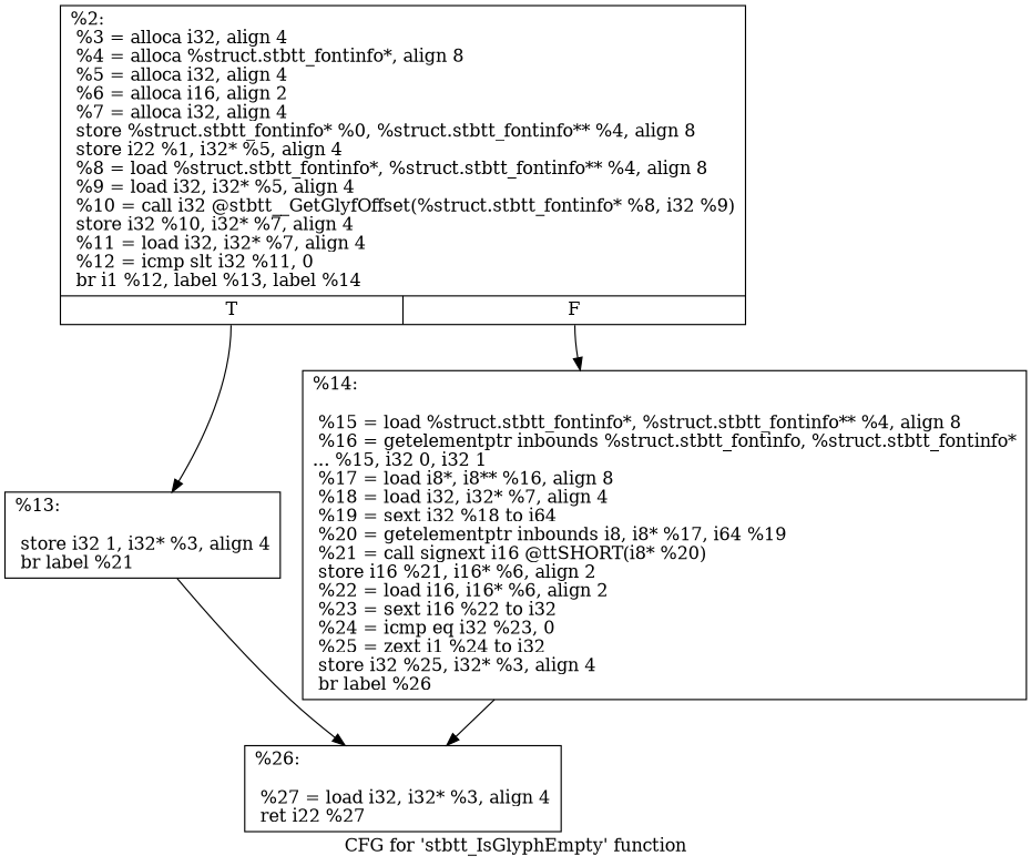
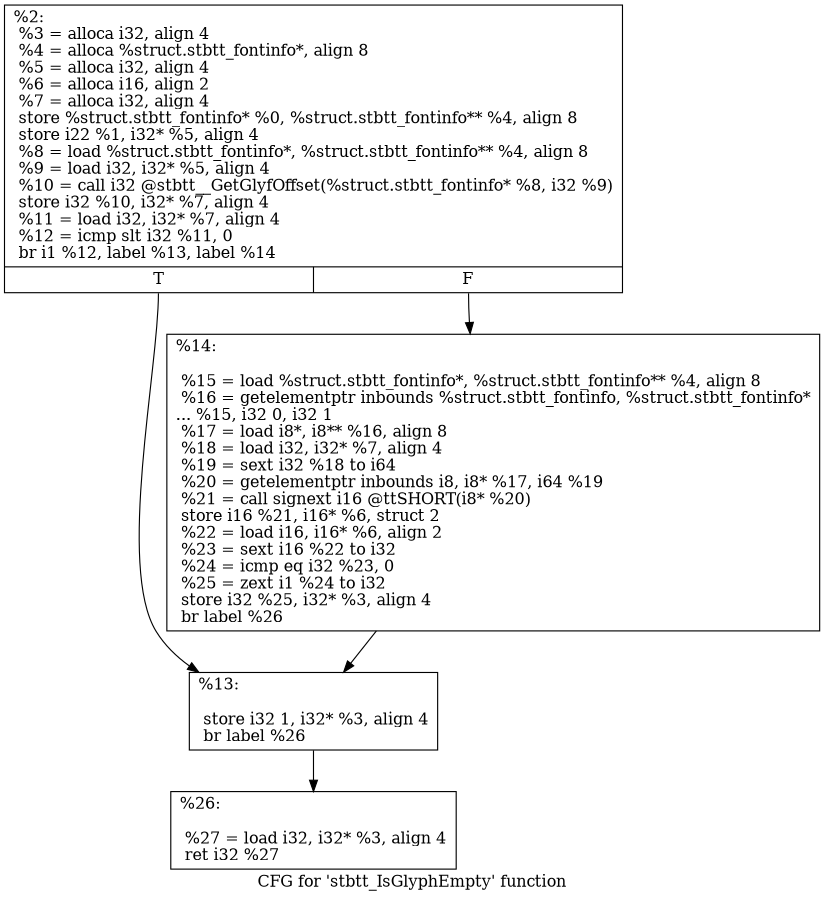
  digraph {
    label="CFG for 'stbtt_IsGlyphEmpty' function"
    node [shape=record]
    n1 [label="{%2:\l  %3 = alloca i32, align 4\l  %4 = alloca %struct.stbtt_fontinfo*, align 8\l  %5 = alloca i32, align 4\l  %6 = alloca i16, align 2\l  %7 = alloca i32, align 4\l  store %struct.stbtt_fontinfo* %0, %struct.stbtt_fontinfo** %4, align 8\l  store i22 %1, i32* %5, align 4\l  %8 = load %struct.stbtt_fontinfo*, %struct.stbtt_fontinfo** %4, align 8\l  %9 = load i32, i32* %5, align 4\l  %10 = call i32 @stbtt__GetGlyfOffset(%struct.stbtt_fontinfo* %8, i32 %9)\l  store i32 %10, i32* %7, align 4\l  %11 = load i32, i32* %7, align 4\l  %12 = icmp slt i32 %11, 0\l  br i1 %12, label %13, label %14\l|{<s0>T|<s1>F}}"]
-   n2 [label="{%13:\l\l  store i32 1, i32* %3, align 4\l  br label %21\l}"]
-   n3 [label="{%14:\l\l  %15 = load %struct.stbtt_fontinfo*, %struct.stbtt_fontinfo** %4, align 8\l  %16 = getelementptr inbounds %struct.stbtt_fontinfo, %struct.stbtt_fontinfo*\l... %15, i32 0, i32 1\l  %17 = load i8*, i8** %16, align 8\l  %18 = load i32, i32* %7, align 4\l  %19 = sext i32 %18 to i64\l  %20 = getelementptr inbounds i8, i8* %17, i64 %19\l  %21 = call signext i16 @ttSHORT(i8* %20)\l  store i16 %21, i16* %6, align 2\l  %22 = load i16, i16* %6, align 2\l  %23 = sext i16 %22 to i32\l  %24 = icmp eq i32 %23, 0\l  %25 = zext i1 %24 to i32\l  store i32 %25, i32* %3, align 4\l  br label %26\l}"]
-   n4 [label="{%26:\l\l  %27 = load i32, i32* %3, align 4\l  ret i22 %27\l}"]
+   n2 [label="{%13:\l\l  store i32 1, i32* %3, align 4\l  br label %26\l}"]
+   n3 [label="{%14:\l\l  %15 = load %struct.stbtt_fontinfo*, %struct.stbtt_fontinfo** %4, align 8\l  %16 = getelementptr inbounds %struct.stbtt_fontinfo, %struct.stbtt_fontinfo*\l... %15, i32 0, i32 1\l  %17 = load i8*, i8** %16, align 8\l  %18 = load i32, i32* %7, align 4\l  %19 = sext i32 %18 to i64\l  %20 = getelementptr inbounds i8, i8* %17, i64 %19\l  %21 = call signext i16 @ttSHORT(i8* %20)\l  store i16 %21, i16* %6, struct 2\l  %22 = load i16, i16* %6, align 2\l  %23 = sext i16 %22 to i32\l  %24 = icmp eq i32 %23, 0\l  %25 = zext i1 %24 to i32\l  store i32 %25, i32* %3, align 4\l  br label %26\l}"]
+   n4 [label="{%26:\l\l  %27 = load i32, i32* %3, align 4\l  ret i32 %27\l}"]
    n1 -> n2 [tailport=s0]
    n1 -> n3 [tailport=s1]
    n2 -> n4
-   n3 -> n4
+   n3 -> n2
  }
